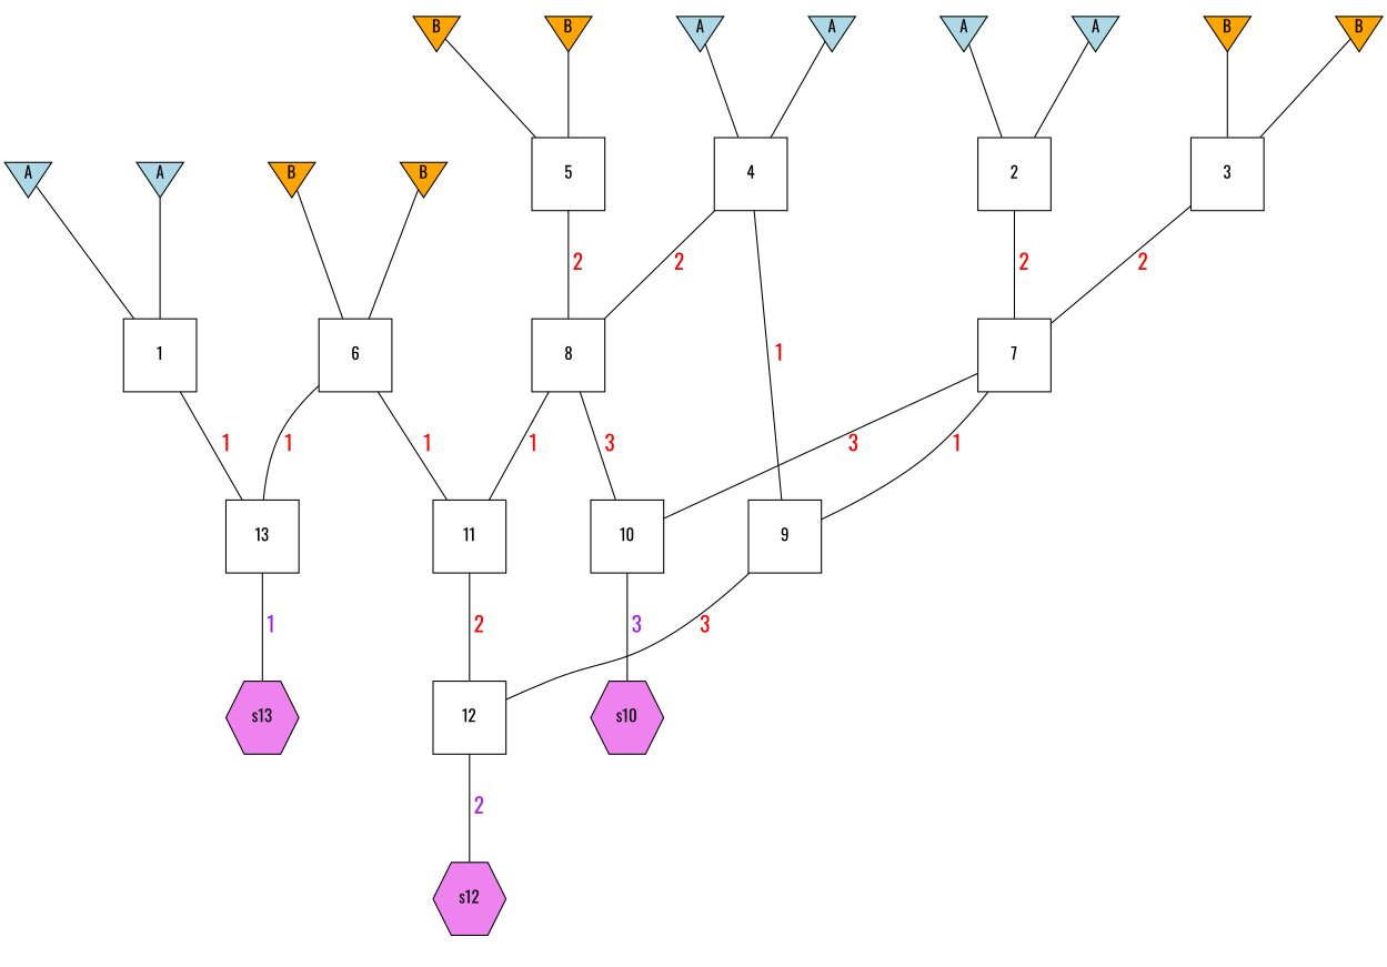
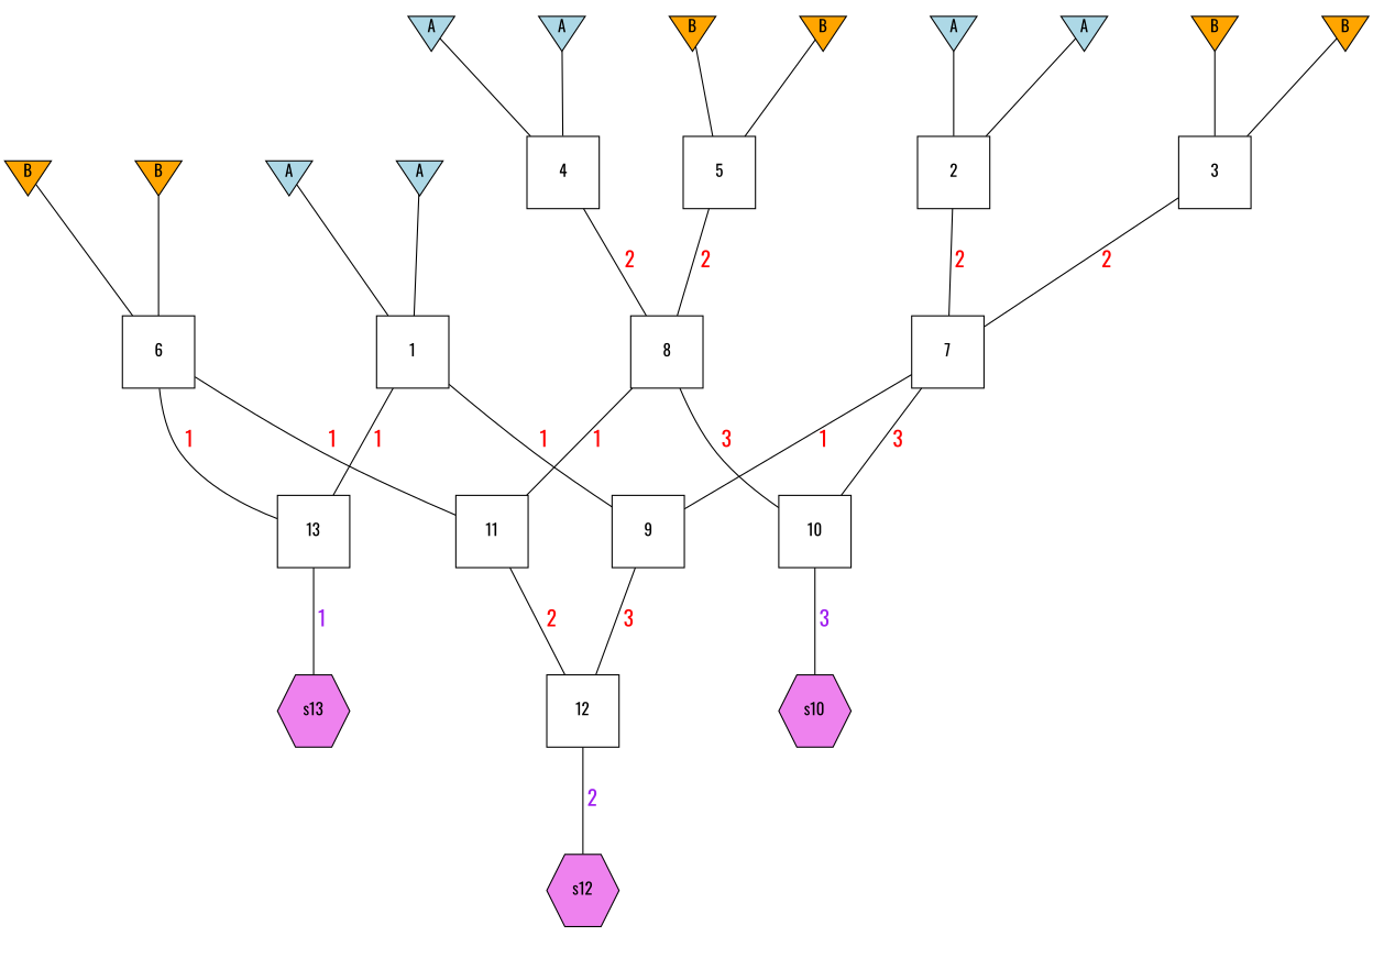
  digraph {
    compress=false
    fontname=Oswald
    label="  "
    nodesep=1
    ranksep=1
    node [fixedsize=true fontname=Oswald regular=1 shape=box style=filled]
    edge [dir=none fontname=Oswald style=solid fontcolor=red fontsize=18]
    n1 [fillcolor=lightblue height=0.56 label=A shape=invtriangle]
    n2 [height=0.86 label=1 style=""]
    n3 [height=0.86 label=9 style=""]
    n4 [height=0.86 label=13 style=""]
    n5 [fillcolor=lightblue height=0.56 label=A shape=invtriangle]
    n6 [height=0.86 label=2 style=""]
    n7 [height=0.86 label=7 style=""]
    n8 [fillcolor=orange height=0.56 label=B shape=invtriangle]
    n9 [height=0.86 label=3 style=""]
    n10 [fillcolor=lightblue height=0.56 label=A shape=invtriangle]
    n11 [height=0.86 label=4 style=""]
    n12 [height=0.86 label=8 style=""]
    n13 [fillcolor=orange height=0.56 label=B shape=invtriangle]
    n14 [height=0.86 label=5 style=""]
    n15 [fillcolor=orange height=0.56 label=B shape=invtriangle]
    n16 [height=0.86 label=6 style=""]
    n17 [height=0.86 label=11 style=""]
    n18 [fillcolor=lightblue height=0.56 label=A shape=invtriangle]
    n19 [fillcolor=lightblue height=0.56 label=A shape=invtriangle]
    n20 [fillcolor=orange height=0.56 label=B shape=invtriangle]
    n21 [fillcolor=lightblue height=0.56 label=A shape=invtriangle]
    n22 [fillcolor=orange height=0.56 label=B shape=invtriangle]
    n23 [fillcolor=orange height=0.56 label=B shape=invtriangle]
    n24 [height=0.86 label=12 style=""]
    n25 [fillcolor=violet height=0.86 label=s13 shape=hexagon]
    n26 [height=0.86 label=10 style=""]
    n27 [fillcolor=violet height=0.86 label=s10 shape=hexagon]
    n28 [fillcolor=violet height=0.86 label=s12 shape=hexagon]
    n1 -> n2 [fontcolor="" fontsize=""]
-   n11 -> n3 [label=" 1"]
+   n2 -> n3 [label=" 1"]
    n2 -> n4 [label=" 1"]
    n3 -> n24 [label=" 3"]
    n4 -> n25 [fontcolor=purple label=" 1"]
    n5 -> n6 [fontcolor="" fontsize=""]
    n6 -> n7 [label=" 2"]
    n7 -> n3 [label=" 1"]
    n7 -> n26 [label=" 3"]
    n8 -> n9 [fontcolor="" fontsize=""]
    n9 -> n7 [label=" 2"]
    n10 -> n11 [fontcolor="" fontsize=""]
    n11 -> n12 [label=" 2"]
    n12 -> n17 [label=" 1"]
    n12 -> n26 [label=" 3"]
    n13 -> n14 [fontcolor="" fontsize=""]
    n14 -> n12 [label=" 2"]
    n15 -> n16 [fontcolor="" fontsize=""]
    n16 -> n4 [label=" 1"]
    n16 -> n17 [label=" 1"]
    n17 -> n24 [label=" 2"]
    n18 -> n2 [fontcolor="" fontsize=""]
    n19 -> n6 [fontcolor="" fontsize=""]
    n20 -> n9 [fontcolor="" fontsize=""]
    n21 -> n11 [fontcolor="" fontsize=""]
    n22 -> n14 [fontcolor="" fontsize=""]
    n23 -> n16 [fontcolor="" fontsize=""]
    n24 -> n28 [fontcolor=purple label=" 2"]
    n26 -> n27 [fontcolor=purple label=" 3"]
  }
